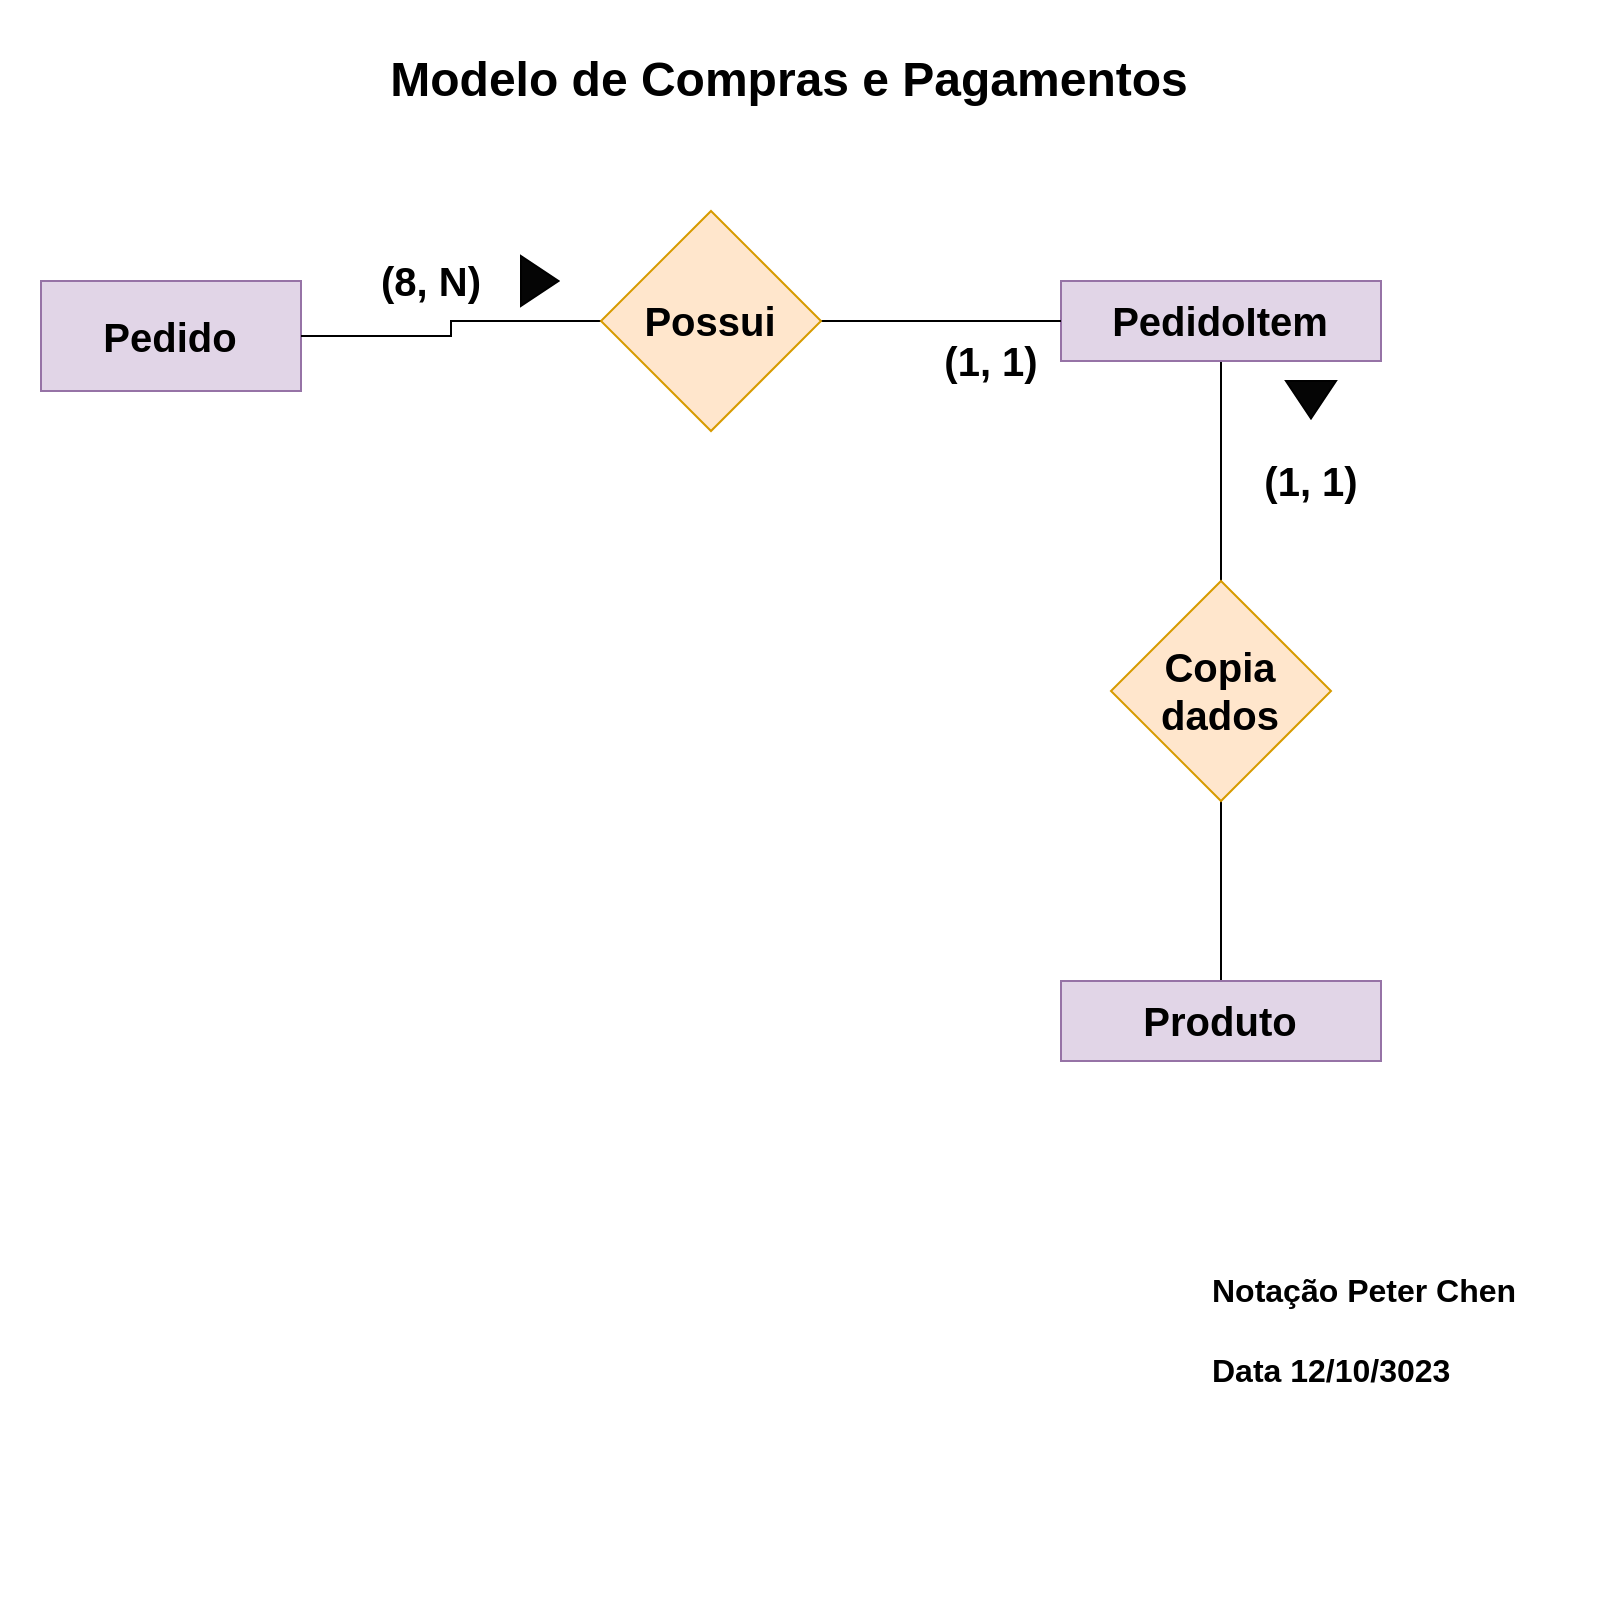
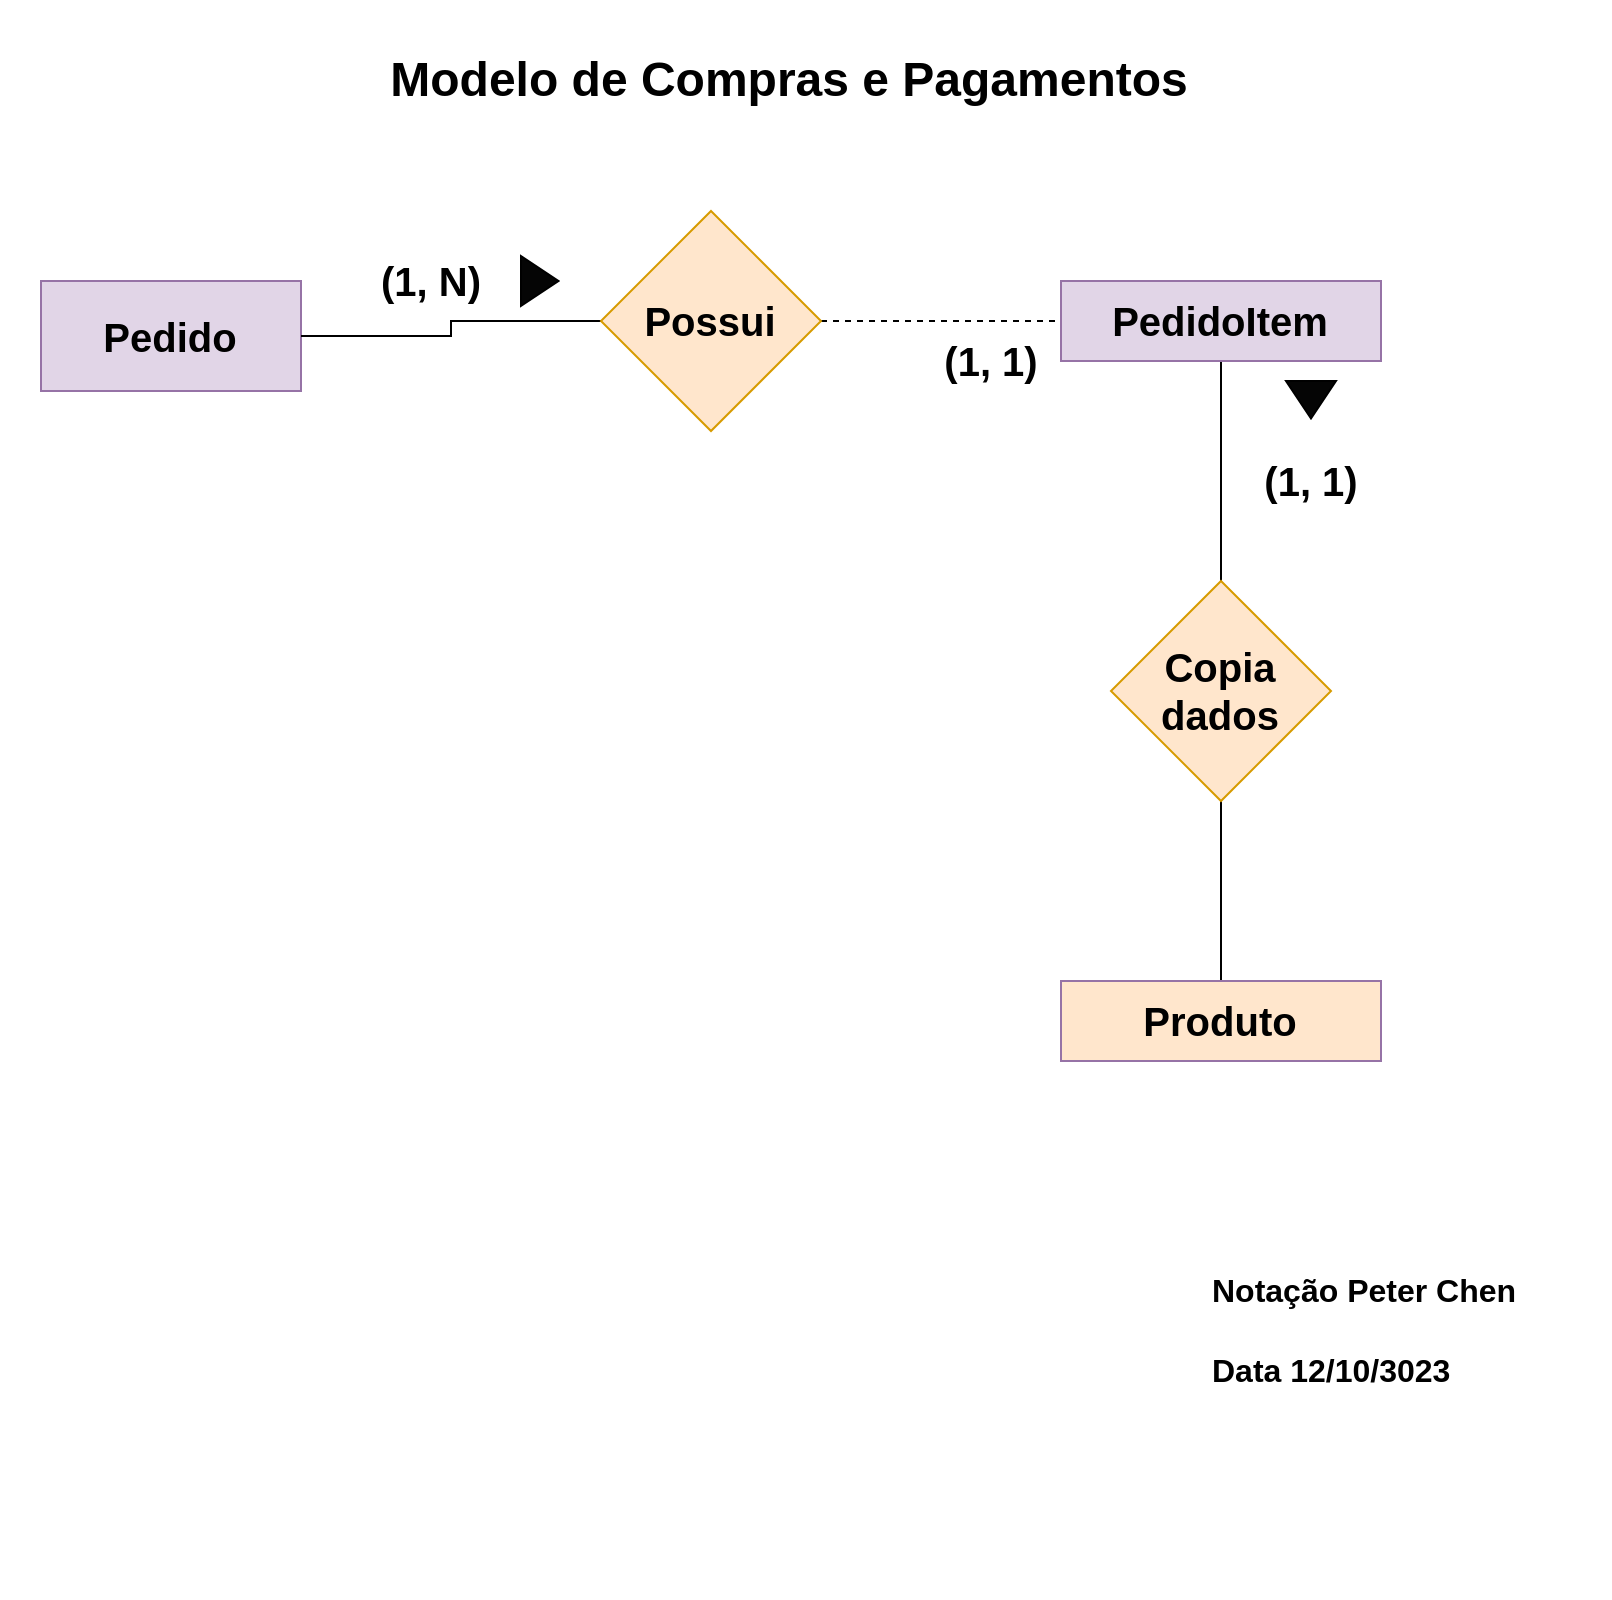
  <mxCell id="0" />
  <mxCell id="1" parent="0" />
  <mxCell id="2" value="&lt;font style=&quot;font-size: 20px;&quot;&gt;&lt;b&gt;Pedido&lt;/b&gt;&lt;/font&gt;" style="rounded=0;whiteSpace=wrap;html=1;fillColor=#e1d5e7;strokeColor=#9673a6;" parent="1" vertex="1"><mxGeometry x="20" y="140" width="130" height="55" as="geometry" /></mxCell>
  <mxCell id="3" style="edgeStyle=orthogonalEdgeStyle;rounded=0;orthogonalLoop=1;jettySize=auto;html=1;entryX=0.5;entryY=0;entryDx=0;entryDy=0;endArrow=none;endFill=0;" edge="1" parent="1" source="4" target="18"><mxGeometry relative="1" as="geometry" /></mxCell>
  <mxCell id="4" value="&lt;font style=&quot;font-size: 20px;&quot;&gt;&lt;b&gt;PedidoItem&lt;/b&gt;&lt;/font&gt;" style="rounded=0;whiteSpace=wrap;html=1;fillColor=#e1d5e7;strokeColor=#9673a6;" parent="1" vertex="1"><mxGeometry x="530" y="140" width="160" height="40" as="geometry" /></mxCell>
- <mxCell id="5" style="edgeStyle=orthogonalEdgeStyle;rounded=0;orthogonalLoop=1;jettySize=auto;html=1;entryX=0;entryY=0.5;entryDx=0;entryDy=0;endArrow=none;endFill=0;" parent="1" source="7" target="4" edge="1"><mxGeometry relative="1" as="geometry" /></mxCell>
+ <mxCell id="5" style="edgeStyle=orthogonalEdgeStyle;rounded=0;orthogonalLoop=1;jettySize=auto;html=1;entryX=0;entryY=0.5;entryDx=0;entryDy=0;endArrow=none;endFill=0;dashed=1;" parent="1" source="7" target="4" edge="1"><mxGeometry relative="1" as="geometry" /></mxCell>
  <mxCell id="6" style="edgeStyle=orthogonalEdgeStyle;rounded=0;orthogonalLoop=1;jettySize=auto;html=1;entryX=1;entryY=0.5;entryDx=0;entryDy=0;endArrow=none;endFill=0;" parent="1" source="7" target="2" edge="1"><mxGeometry relative="1" as="geometry" /></mxCell>
  <mxCell id="7" value="&lt;font style=&quot;font-size: 20px;&quot;&gt;&lt;b&gt;Possui&lt;/b&gt;&lt;/font&gt;" style="rhombus;whiteSpace=wrap;html=1;fillColor=#ffe6cc;strokeColor=#d79b00;" parent="1" vertex="1"><mxGeometry x="300" y="105" width="110" height="110" as="geometry" /></mxCell>
- <mxCell id="8" value="&lt;font style=&quot;font-size: 20px;&quot;&gt;&lt;b&gt;(8, N)&lt;/b&gt;&lt;/font&gt;" style="text;html=1;align=center;verticalAlign=middle;resizable=0;points=[];autosize=1;strokeColor=none;fillColor=none;" parent="1" vertex="1"><mxGeometry x="180" y="120" width="70" height="40" as="geometry" /></mxCell>
+ <mxCell id="8" value="&lt;font style=&quot;font-size: 20px;&quot;&gt;&lt;b&gt;(1, N)&lt;/b&gt;&lt;/font&gt;" style="text;html=1;align=center;verticalAlign=middle;resizable=0;points=[];autosize=1;strokeColor=none;fillColor=none;" parent="1" vertex="1"><mxGeometry x="180" y="120" width="70" height="40" as="geometry" /></mxCell>
  <mxCell id="9" value="&lt;font style=&quot;font-size: 20px;&quot;&gt;&lt;b&gt;(1, 1)&lt;/b&gt;&lt;/font&gt;" style="text;html=1;align=center;verticalAlign=middle;resizable=0;points=[];autosize=1;strokeColor=none;fillColor=none;" parent="1" vertex="1"><mxGeometry x="460" y="160" width="70" height="40" as="geometry" /></mxCell>
  <mxCell id="10" value="&lt;font style=&quot;font-size: 20px;&quot;&gt;&lt;b&gt;(1, 1)&lt;/b&gt;&lt;/font&gt;" style="text;html=1;align=center;verticalAlign=middle;resizable=0;points=[];autosize=1;strokeColor=none;fillColor=none;" parent="1" vertex="1"><mxGeometry x="620" y="220" width="70" height="40" as="geometry" /></mxCell>
  <mxCell id="11" value="" style="triangle;whiteSpace=wrap;html=1;fillColor=#050505;" parent="1" vertex="1"><mxGeometry x="260" y="127.5" width="18.75" height="25" as="geometry" /></mxCell>
  <mxCell id="12" value="" style="triangle;whiteSpace=wrap;html=1;fillColor=#050505;direction=south;" parent="1" vertex="1"><mxGeometry x="642.495" y="189.995" width="25" height="18.75" as="geometry" /></mxCell>
  <mxCell id="13" value="&lt;h3 style=&quot;box-sizing: border-box; font-family: &amp;quot;Open Sans&amp;quot;; font-weight: 400; line-height: 35px; color: rgb(36, 37, 38); margin: 0px 0px 25px; font-size: 27px; overflow-wrap: break-word; text-align: start; background-color: rgb(255, 255, 255);&quot;&gt;&lt;br&gt;&lt;/h3&gt;" style="text;html=1;align=center;verticalAlign=middle;resizable=0;points=[];autosize=1;strokeColor=none;fillColor=none;" parent="1" vertex="1"><mxGeometry x="180" y="708" width="20" height="70" as="geometry" /></mxCell>
  <mxCell id="14" value="&lt;font style=&quot;font-size: 16px;&quot;&gt;&lt;b&gt;Notação Peter Chen&lt;/b&gt;&lt;/font&gt;" style="text;html=1;align=left;verticalAlign=middle;resizable=0;points=[];autosize=1;" parent="1" vertex="1"><mxGeometry x="604" y="630" width="180" height="30" as="geometry" /></mxCell>
  <mxCell id="15" value="&lt;font style=&quot;font-size: 24px;&quot;&gt;&lt;b&gt;Modelo de Compras e Pagamentos&lt;/b&gt;&lt;/font&gt;" style="text;html=1;align=center;verticalAlign=middle;resizable=0;points=[];autosize=1;strokeColor=none;fillColor=none;" parent="1" vertex="1"><mxGeometry x="184" y="20" width="420" height="40" as="geometry" /></mxCell>
  <mxCell id="16" value="&lt;font style=&quot;font-size: 16px;&quot;&gt;&lt;b&gt;Data 12/10/3023&lt;/b&gt;&lt;/font&gt;" style="text;html=1;align=left;verticalAlign=middle;resizable=0;points=[];autosize=1;" parent="1" vertex="1"><mxGeometry x="604" y="670" width="140" height="30" as="geometry" /></mxCell>
  <mxCell id="17" style="edgeStyle=orthogonalEdgeStyle;rounded=0;orthogonalLoop=1;jettySize=auto;html=1;entryX=0.5;entryY=0;entryDx=0;entryDy=0;endArrow=none;endFill=0;" edge="1" parent="1" source="18"><mxGeometry relative="1" as="geometry"><mxPoint x="610" y="490" as="targetPoint" /></mxGeometry></mxCell>
  <mxCell id="18" value="&lt;font style=&quot;font-size: 20px;&quot;&gt;&lt;b&gt;Copia&lt;br&gt;dados&lt;br&gt;&lt;/b&gt;&lt;/font&gt;" style="rhombus;whiteSpace=wrap;html=1;fillColor=#ffe6cc;strokeColor=#d79b00;" vertex="1" parent="1"><mxGeometry x="555" y="290" width="110" height="110" as="geometry" /></mxCell>
- <mxCell id="19" value="&lt;font style=&quot;font-size: 20px;&quot;&gt;&lt;b&gt;Produto&lt;/b&gt;&lt;/font&gt;" style="rounded=0;whiteSpace=wrap;html=1;fillColor=#e1d5e7;strokeColor=#9673a6;" vertex="1" parent="1"><mxGeometry x="530" y="490" width="160" height="40" as="geometry" /></mxCell>
+ <mxCell id="19" value="&lt;font style=&quot;font-size: 20px;&quot;&gt;&lt;b&gt;Produto&lt;/b&gt;&lt;/font&gt;" style="rounded=0;whiteSpace=wrap;html=1;fillColor=#ffe6cc;strokeColor=#9673a6;" vertex="1" parent="1"><mxGeometry x="530" y="490" width="160" height="40" as="geometry" /></mxCell>
